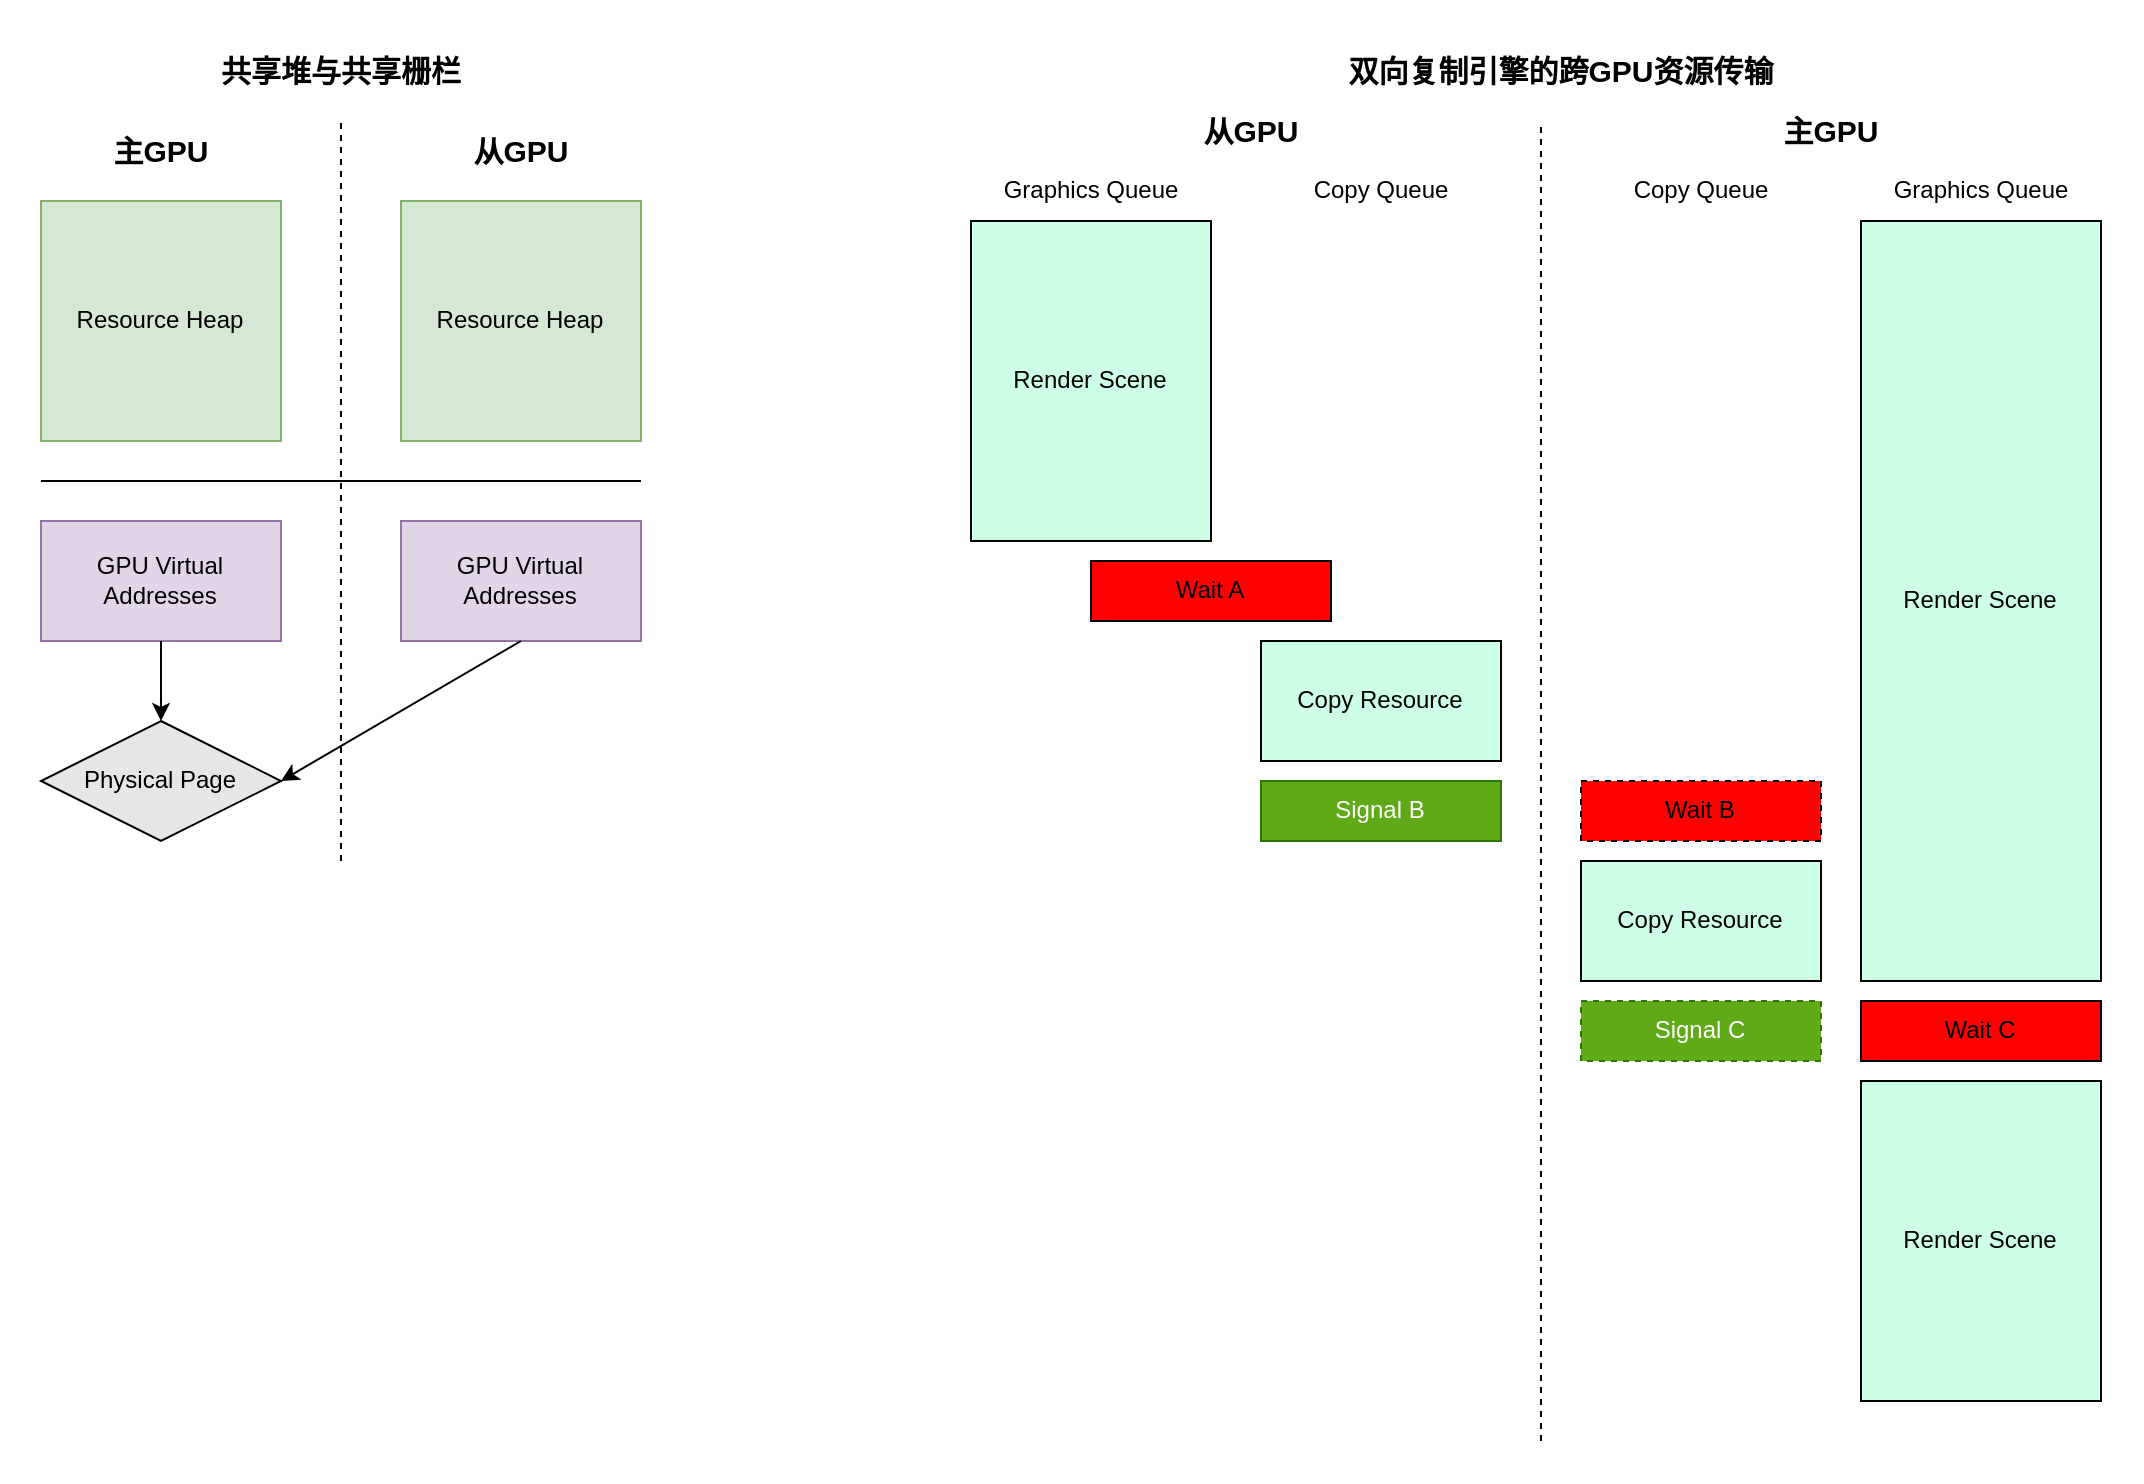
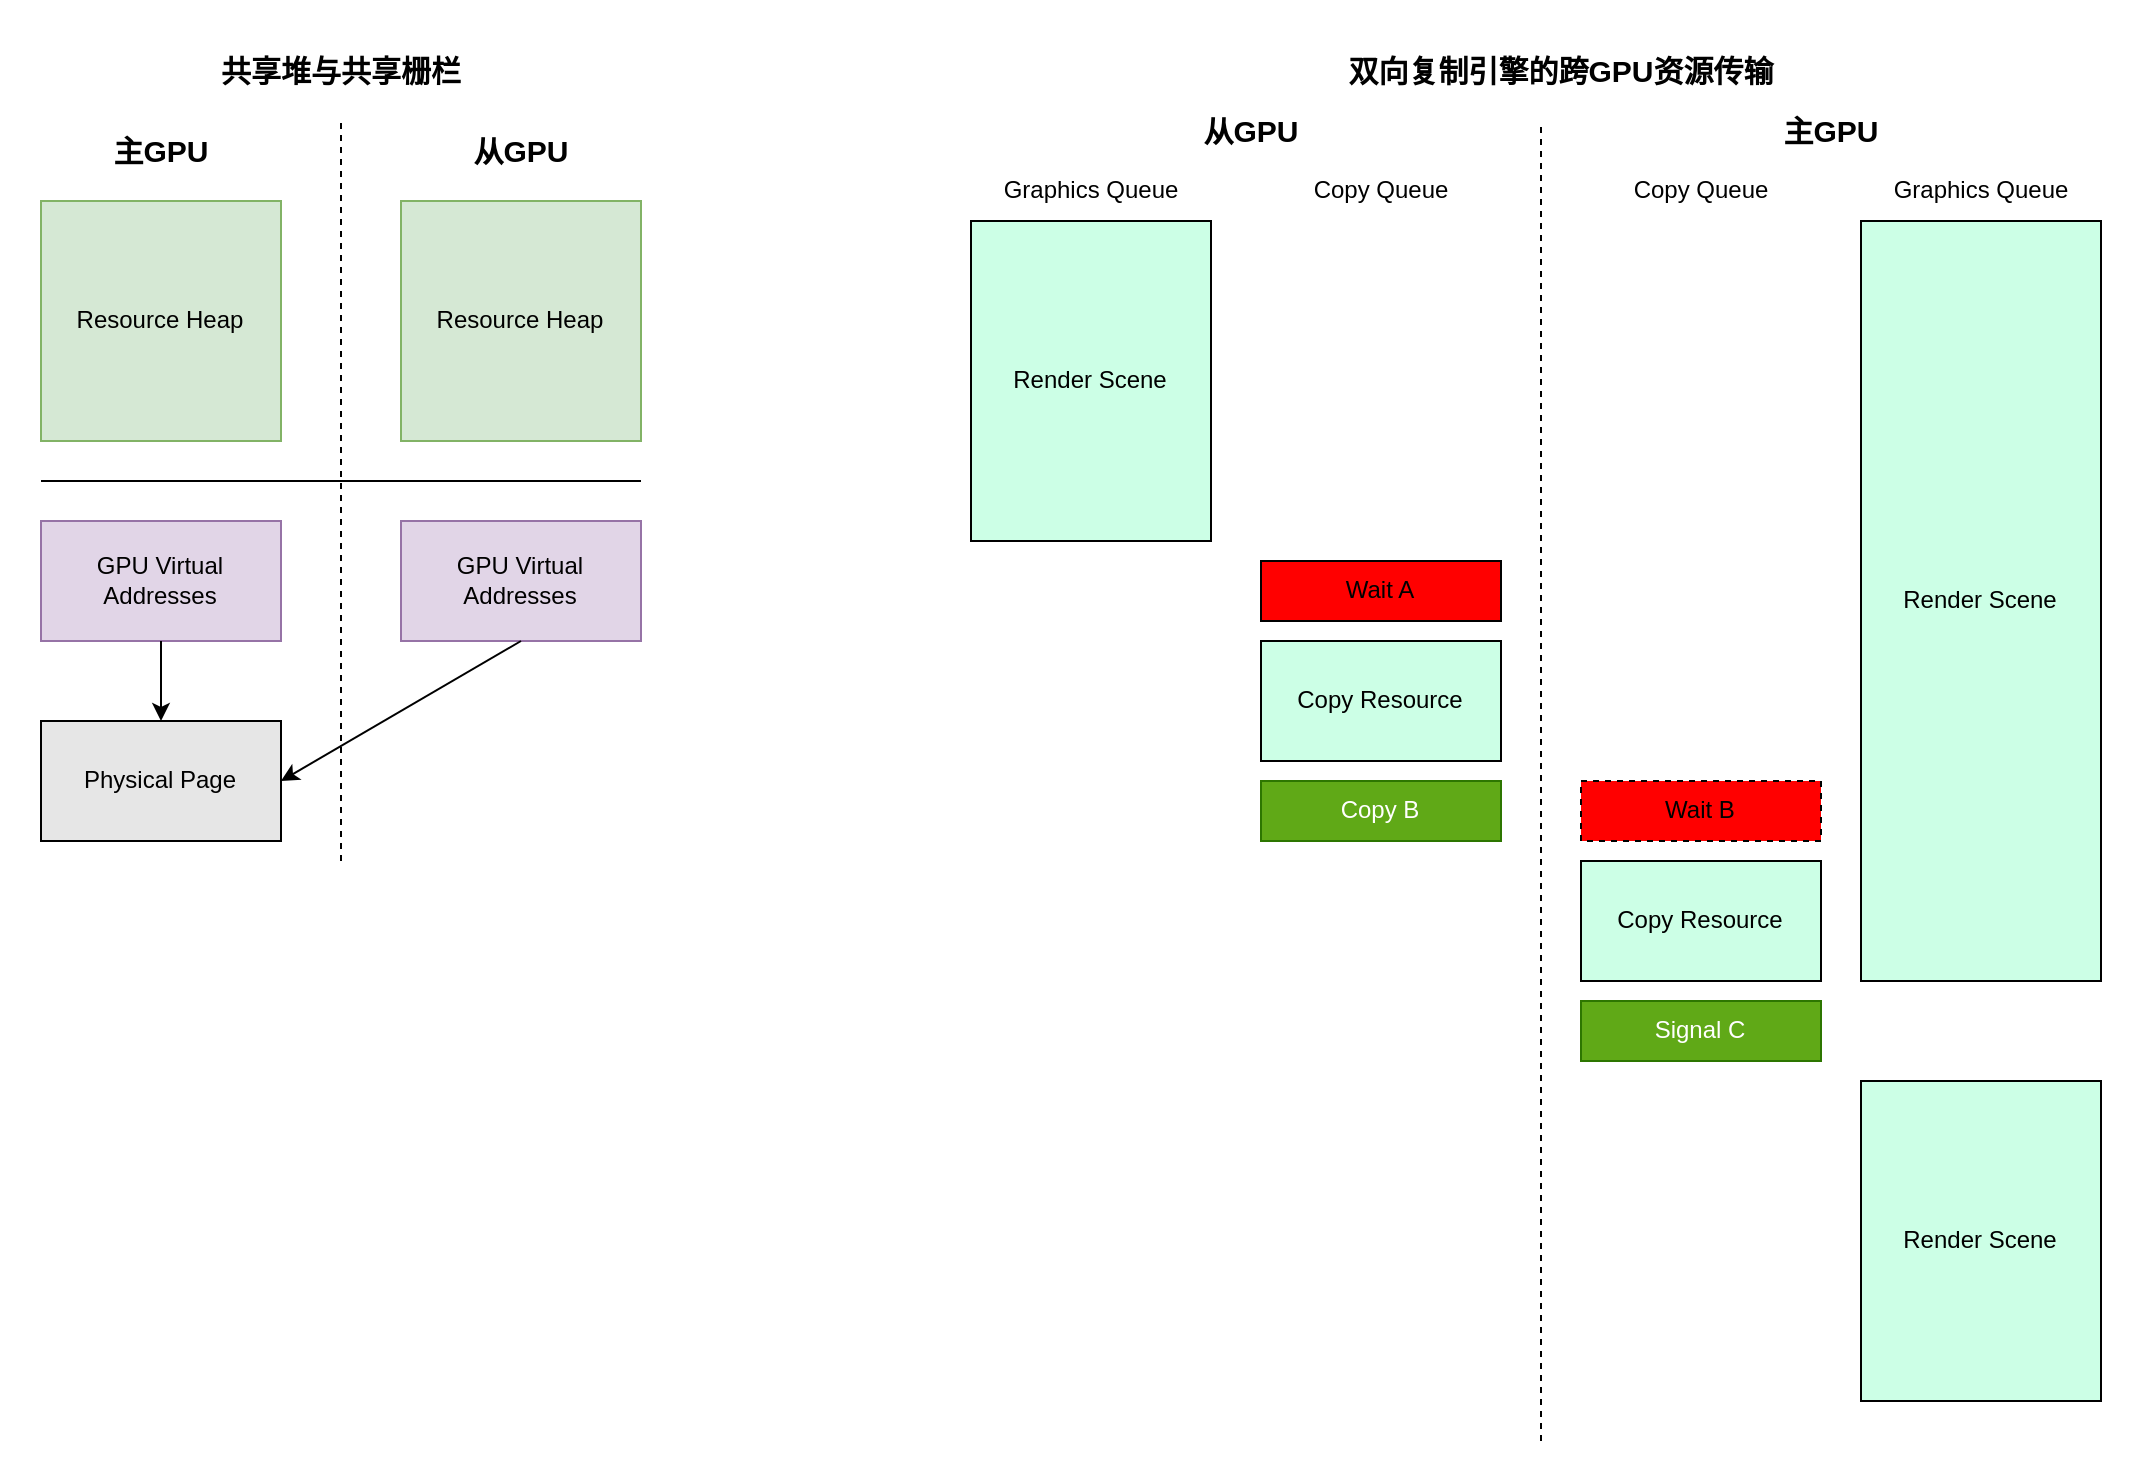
  <mxCell id="0" />
  <mxCell id="1" parent="0" />
  <mxCell id="2" value="Resource Heap" style="whiteSpace=wrap;html=1;fillColor=#d5e8d4;strokeColor=#82b366;" vertex="1" parent="1"><mxGeometry x="20" y="100" width="120" height="120" as="geometry" /></mxCell>
  <mxCell id="3" value="Resource Heap" style="whiteSpace=wrap;html=1;fillColor=#d5e8d4;strokeColor=#82b366;" vertex="1" parent="1"><mxGeometry x="200" y="100" width="120" height="120" as="geometry" /></mxCell>
  <mxCell id="4" value="GPU Virtual&lt;div&gt;Addresses&lt;/div&gt;" style="whiteSpace=wrap;html=1;fillColor=#e1d5e7;strokeColor=#9673a6;" vertex="1" parent="1"><mxGeometry x="20" y="260" width="120" height="60" as="geometry" /></mxCell>
  <mxCell id="5" value="GPU Virtual&lt;div&gt;Addresses&lt;/div&gt;" style="whiteSpace=wrap;html=1;fillColor=#e1d5e7;strokeColor=#9673a6;" vertex="1" parent="1"><mxGeometry x="200" y="260" width="120" height="60" as="geometry" /></mxCell>
- <mxCell id="6" value="&lt;span style=&quot;white-space: nowrap;&quot;&gt;Physical Page&lt;/span&gt;" style="rhombus;whiteSpace=wrap;html=1;fillColor=#E6E6E6;" vertex="1" parent="1"><mxGeometry x="20" y="360" width="120" height="60" as="geometry" /></mxCell>
+ <mxCell id="6" value="&lt;span style=&quot;white-space: nowrap;&quot;&gt;Physical Page&lt;/span&gt;" style="whiteSpace=wrap;html=1;fillColor=#E6E6E6;" vertex="1" parent="1"><mxGeometry x="20" y="360" width="120" height="60" as="geometry" /></mxCell>
  <mxCell id="7" value="&lt;span style=&quot;font-size: 15px;&quot;&gt;&lt;b&gt;主GPU&lt;/b&gt;&lt;/span&gt;" style="text;html=1;align=center;verticalAlign=middle;resizable=0;points=[];autosize=1;strokeColor=none;fillColor=none;" vertex="1" parent="1"><mxGeometry x="45" y="60" width="70" height="30" as="geometry" /></mxCell>
  <mxCell id="8" value="&lt;span style=&quot;font-size: 15px;&quot;&gt;&lt;b&gt;从GPU&lt;/b&gt;&lt;/span&gt;" style="text;html=1;align=center;verticalAlign=middle;resizable=0;points=[];autosize=1;strokeColor=none;fillColor=none;" vertex="1" parent="1"><mxGeometry x="225" y="60" width="70" height="30" as="geometry" /></mxCell>
  <mxCell id="9" value="" style="endArrow=none;html=1;rounded=0;" edge="1" parent="1"><mxGeometry width="50" height="50" relative="1" as="geometry"><mxPoint x="20" y="240" as="sourcePoint" /><mxPoint x="320" y="240" as="targetPoint" /></mxGeometry></mxCell>
  <mxCell id="10" value="" style="endArrow=none;dashed=1;html=1;rounded=0;" edge="1" parent="1"><mxGeometry width="50" height="50" relative="1" as="geometry"><mxPoint x="170" y="430" as="sourcePoint" /><mxPoint x="170" y="60" as="targetPoint" /></mxGeometry></mxCell>
  <mxCell id="11" value="" style="endArrow=classic;html=1;rounded=0;exitX=0.5;exitY=1;exitDx=0;exitDy=0;" edge="1" parent="1" source="4" target="6"><mxGeometry width="50" height="50" relative="1" as="geometry"><mxPoint x="-300" y="590" as="sourcePoint" /><mxPoint x="-250" y="540" as="targetPoint" /></mxGeometry></mxCell>
  <mxCell id="12" value="" style="endArrow=classic;html=1;rounded=0;exitX=0.5;exitY=1;exitDx=0;exitDy=0;entryX=1;entryY=0.5;entryDx=0;entryDy=0;" edge="1" parent="1" source="5" target="6"><mxGeometry width="50" height="50" relative="1" as="geometry"><mxPoint x="420" y="480" as="sourcePoint" /><mxPoint x="470" y="430" as="targetPoint" /></mxGeometry></mxCell>
  <mxCell id="13" value="&lt;span style=&quot;font-size: 15px;&quot;&gt;&lt;b&gt;从GPU&lt;/b&gt;&lt;/span&gt;" style="text;html=1;align=center;verticalAlign=middle;resizable=0;points=[];autosize=1;strokeColor=none;fillColor=none;" vertex="1" parent="1"><mxGeometry x="590" y="50" width="70" height="30" as="geometry" /></mxCell>
  <mxCell id="14" value="&lt;span style=&quot;font-size: 15px;&quot;&gt;&lt;b&gt;主GPU&lt;/b&gt;&lt;/span&gt;" style="text;html=1;align=center;verticalAlign=middle;resizable=0;points=[];autosize=1;strokeColor=none;fillColor=none;" vertex="1" parent="1"><mxGeometry x="880" y="50" width="70" height="30" as="geometry" /></mxCell>
  <mxCell id="15" value="Render Scene" style="whiteSpace=wrap;html=1;fillColor=#CCFFE6;" vertex="1" parent="1"><mxGeometry x="485" y="110" width="120" height="160" as="geometry" /></mxCell>
  <mxCell id="16" value="Graphics Queue" style="text;html=1;align=center;verticalAlign=middle;resizable=0;points=[];autosize=1;strokeColor=none;fillColor=none;" vertex="1" parent="1"><mxGeometry x="490" y="80" width="110" height="30" as="geometry" /></mxCell>
  <mxCell id="17" value="Copy Resource" style="whiteSpace=wrap;html=1;fillColor=#CCFFE6;" vertex="1" parent="1"><mxGeometry x="630" y="320" width="120" height="60" as="geometry" /></mxCell>
  <mxCell id="18" value="Copy Queue" style="text;html=1;align=center;verticalAlign=middle;resizable=0;points=[];autosize=1;strokeColor=none;fillColor=none;" vertex="1" parent="1"><mxGeometry x="645" y="80" width="90" height="30" as="geometry" /></mxCell>
- <mxCell id="19" value="Signal B" style="whiteSpace=wrap;html=1;fillColor=#60a917;fontColor=#ffffff;strokeColor=#2D7600;" vertex="1" parent="1"><mxGeometry x="630" y="390" width="120" height="30" as="geometry" /></mxCell>
- <mxCell id="20" value="Wait A" style="whiteSpace=wrap;html=1;fillColor=#FF0000;" vertex="1" parent="1"><mxGeometry x="545" y="280" width="120" height="30" as="geometry" /></mxCell>
+ <mxCell id="19" value="Copy B" style="whiteSpace=wrap;html=1;fillColor=#60a917;fontColor=#ffffff;strokeColor=#2D7600;" vertex="1" parent="1"><mxGeometry x="630" y="390" width="120" height="30" as="geometry" /></mxCell>
+ <mxCell id="20" value="Wait A" style="whiteSpace=wrap;html=1;fillColor=#FF0000;" vertex="1" parent="1"><mxGeometry x="630" y="280" width="120" height="30" as="geometry" /></mxCell>
  <mxCell id="21" value="Copy Resource" style="whiteSpace=wrap;html=1;fillColor=#CCFFE6;" vertex="1" parent="1"><mxGeometry x="790" y="430" width="120" height="60" as="geometry" /></mxCell>
  <mxCell id="22" value="Copy Queue" style="text;html=1;align=center;verticalAlign=middle;resizable=0;points=[];autosize=1;strokeColor=none;fillColor=none;" vertex="1" parent="1"><mxGeometry x="805" y="80" width="90" height="30" as="geometry" /></mxCell>
- <mxCell id="23" value="Signal C" style="whiteSpace=wrap;html=1;fillColor=#60a917;fontColor=#ffffff;strokeColor=#2D7600;dashed=1;" vertex="1" parent="1"><mxGeometry x="790" y="500" width="120" height="30" as="geometry" /></mxCell>
+ <mxCell id="23" value="Signal C" style="whiteSpace=wrap;html=1;fillColor=#60a917;fontColor=#ffffff;strokeColor=#2D7600;" vertex="1" parent="1"><mxGeometry x="790" y="500" width="120" height="30" as="geometry" /></mxCell>
  <mxCell id="24" value="Wait B" style="whiteSpace=wrap;html=1;fillColor=#FF0000;dashed=1;" vertex="1" parent="1"><mxGeometry x="790" y="390" width="120" height="30" as="geometry" /></mxCell>
  <mxCell id="25" value="Render Scene" style="whiteSpace=wrap;html=1;fillColor=#CCFFE6;" vertex="1" parent="1"><mxGeometry x="930" y="110" width="120" height="380" as="geometry" /></mxCell>
  <mxCell id="26" value="Graphics Queue" style="text;html=1;align=center;verticalAlign=middle;resizable=0;points=[];autosize=1;strokeColor=none;fillColor=none;" vertex="1" parent="1"><mxGeometry x="935" y="80" width="110" height="30" as="geometry" /></mxCell>
- <mxCell id="27" value="Wait C" style="whiteSpace=wrap;html=1;fillColor=#FF0000;" vertex="1" parent="1"><mxGeometry x="930" y="500" width="120" height="30" as="geometry" /></mxCell>
  <mxCell id="28" value="Render Scene" style="whiteSpace=wrap;html=1;fillColor=#CCFFE6;" vertex="1" parent="1"><mxGeometry x="930" y="540" width="120" height="160" as="geometry" /></mxCell>
  <mxCell id="29" value="" style="endArrow=none;dashed=1;html=1;rounded=0;" edge="1" parent="1"><mxGeometry width="50" height="50" relative="1" as="geometry"><mxPoint x="770" y="720" as="sourcePoint" /><mxPoint x="770" y="60" as="targetPoint" /></mxGeometry></mxCell>
  <mxCell id="30" value="&lt;font style=&quot;font-size: 15px;&quot;&gt;&lt;b&gt;共享堆与共享栅栏&lt;/b&gt;&lt;/font&gt;" style="text;html=1;align=center;verticalAlign=middle;resizable=0;points=[];autosize=1;strokeColor=none;fillColor=none;" vertex="1" parent="1"><mxGeometry x="100" y="20" width="140" height="30" as="geometry" /></mxCell>
  <mxCell id="31" value="&lt;span style=&quot;font-size: 15px;&quot;&gt;&lt;b&gt;双向复制引擎的跨GPU资源传输&lt;/b&gt;&lt;/span&gt;" style="text;html=1;align=center;verticalAlign=middle;resizable=0;points=[];autosize=1;strokeColor=none;fillColor=none;" vertex="1" parent="1"><mxGeometry x="660" y="20" width="240" height="30" as="geometry" /></mxCell>
